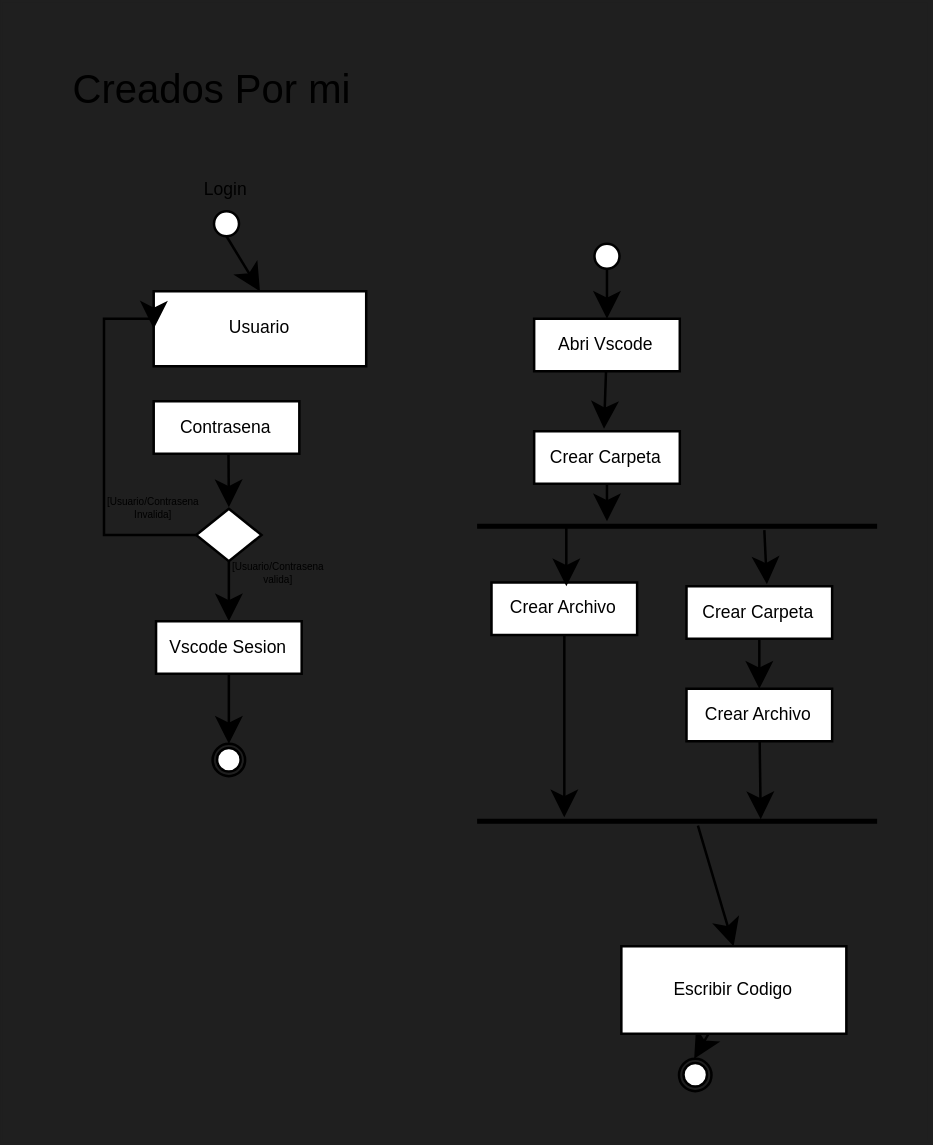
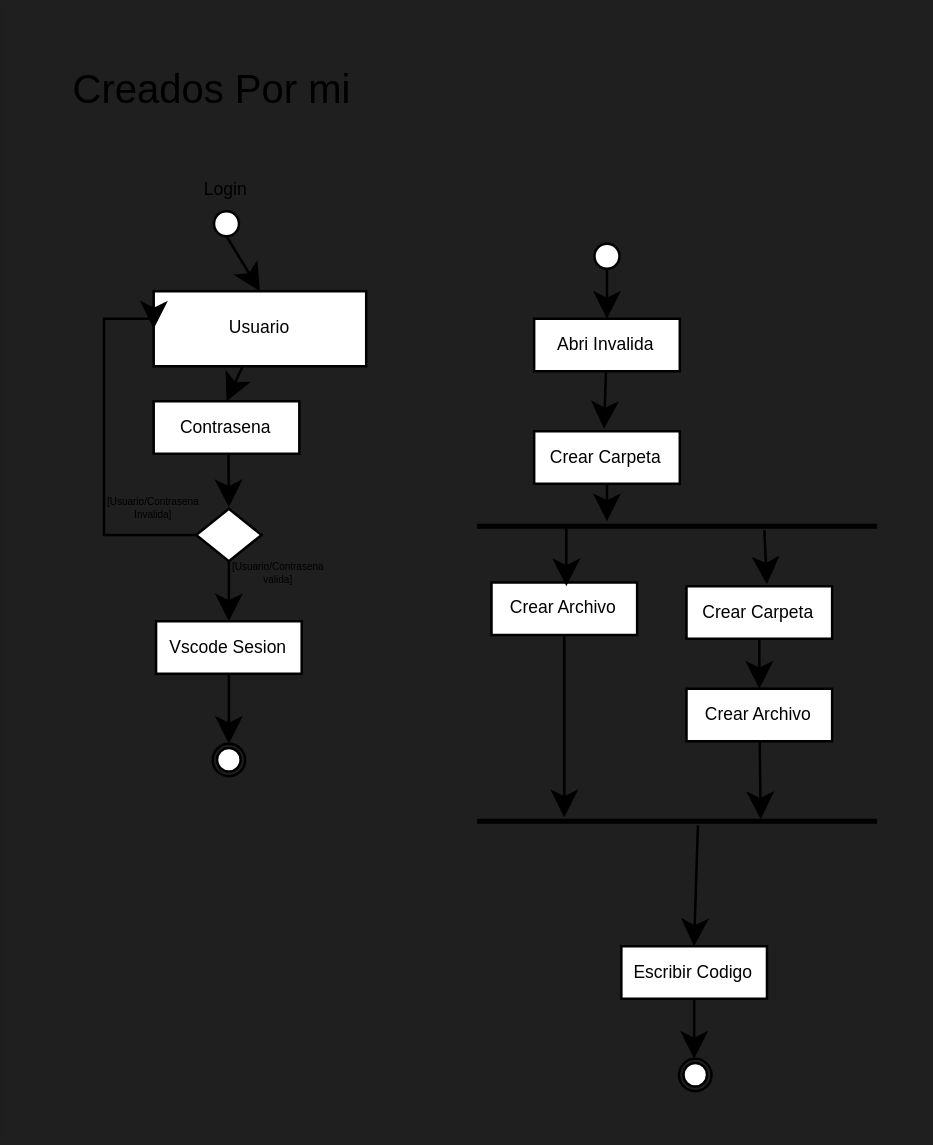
  <mxCell id="0" />
  <mxCell id="1" parent="0" />
  <mxCell id="2" value="Creados Por mi" style="text;strokeColor=none;fillColor=none;html=1;align=center;verticalAlign=middle;whiteSpace=wrap;rounded=0;fontSize=16;" parent="1" vertex="1"><mxGeometry x="20" y="20" width="129" height="30" as="geometry" /></mxCell>
  <mxCell id="3" style="edgeStyle=none;curved=1;rounded=0;orthogonalLoop=1;jettySize=auto;html=1;exitX=0.5;exitY=1;exitDx=0;exitDy=0;entryX=0.5;entryY=0;entryDx=0;entryDy=0;fontSize=12;startSize=8;endSize=8;" parent="1" source="4" target="6" edge="1"><mxGeometry relative="1" as="geometry" /></mxCell>
  <mxCell id="4" value="" style="ellipse;whiteSpace=wrap;html=1;fillColor=default;rounded=0;" parent="1" vertex="1"><mxGeometry x="85" y="84" width="10" height="10" as="geometry" /></mxCell>
+ <mxCell id="5" style="edgeStyle=none;curved=1;rounded=0;orthogonalLoop=1;jettySize=auto;html=1;entryX=0.5;entryY=0;entryDx=0;entryDy=0;fontSize=12;startSize=8;endSize=8;" parent="1" source="6" target="8" edge="1"><mxGeometry relative="1" as="geometry" /></mxCell>
  <mxCell id="6" value="Usuario" style="rounded=0;whiteSpace=wrap;html=1;fontSize=7;align=center;verticalAlign=middle;" parent="1" vertex="1"><mxGeometry x="60.88" y="116" width="85" height="30" as="geometry" /></mxCell>
  <mxCell id="7" value="Login" style="text;strokeColor=none;fillColor=none;html=1;align=center;verticalAlign=middle;whiteSpace=wrap;rounded=0;fontSize=7;" parent="1" vertex="1"><mxGeometry x="77" y="68" width="26" height="16" as="geometry" /></mxCell>
  <mxCell id="8" value="Contrasena" style="rounded=0;whiteSpace=wrap;html=1;fontSize=7;align=center;verticalAlign=middle;" parent="1" vertex="1"><mxGeometry x="60.88" y="160" width="58.25" height="21" as="geometry" /></mxCell>
  <mxCell id="9" style="edgeStyle=orthogonalEdgeStyle;rounded=0;orthogonalLoop=1;jettySize=auto;html=1;entryX=0;entryY=0.5;entryDx=0;entryDy=0;fontSize=12;startSize=8;endSize=8;" parent="1" source="11" target="6" edge="1"><mxGeometry relative="1" as="geometry"><Array as="points"><mxPoint x="41" y="214" /><mxPoint x="41" y="127" /></Array></mxGeometry></mxCell>
  <mxCell id="10" style="edgeStyle=none;curved=1;rounded=0;orthogonalLoop=1;jettySize=auto;html=1;entryX=0.5;entryY=0;entryDx=0;entryDy=0;fontSize=12;startSize=8;endSize=8;" parent="1" source="11" target="15" edge="1"><mxGeometry relative="1" as="geometry" /></mxCell>
  <mxCell id="11" value="" style="rhombus;whiteSpace=wrap;html=1;rounded=0;" parent="1" vertex="1"><mxGeometry x="77.88" y="203" width="26.12" height="21" as="geometry" /></mxCell>
  <mxCell id="12" style="edgeStyle=none;curved=1;rounded=0;orthogonalLoop=1;jettySize=auto;html=1;fontSize=12;startSize=8;endSize=8;entryX=0.5;entryY=-0.028;entryDx=0;entryDy=0;entryPerimeter=0;" parent="1" target="11" edge="1"><mxGeometry relative="1" as="geometry"><mxPoint x="90.801" y="181" as="sourcePoint" /><mxPoint x="92" y="201" as="targetPoint" /></mxGeometry></mxCell>
  <mxCell id="13" value="[Usuario/Contrasena Invalida]" style="text;strokeColor=none;fillColor=none;html=1;align=center;verticalAlign=middle;whiteSpace=wrap;rounded=0;fontSize=4;" parent="1" vertex="1"><mxGeometry x="54" y="198" width="14" height="10" as="geometry" /></mxCell>
  <mxCell id="14" style="edgeStyle=none;curved=1;rounded=0;orthogonalLoop=1;jettySize=auto;html=1;entryX=0.5;entryY=0;entryDx=0;entryDy=0;fontSize=12;startSize=8;endSize=8;" parent="1" source="15" edge="1"><mxGeometry relative="1" as="geometry"><mxPoint x="90.94" y="297" as="targetPoint" /></mxGeometry></mxCell>
  <mxCell id="15" value="Vscode Sesion" style="rounded=0;whiteSpace=wrap;html=1;fontSize=7;align=center;verticalAlign=middle;" parent="1" vertex="1"><mxGeometry x="61.82" y="248" width="58.25" height="21" as="geometry" /></mxCell>
- <mxCell id="16" value="Abri Vscode" style="rounded=0;whiteSpace=wrap;html=1;fontSize=7;align=center;verticalAlign=middle;" parent="1" vertex="1"><mxGeometry x="213.06" y="127" width="58.25" height="21" as="geometry" /></mxCell>
+ <mxCell id="16" value="Abri Invalida" style="rounded=0;whiteSpace=wrap;html=1;fontSize=7;align=center;verticalAlign=middle;" parent="1" vertex="1"><mxGeometry x="213.06" y="127" width="58.25" height="21" as="geometry" /></mxCell>
  <mxCell id="17" style="edgeStyle=none;curved=1;rounded=0;orthogonalLoop=1;jettySize=auto;html=1;entryX=0.5;entryY=0;entryDx=0;entryDy=0;fontSize=12;startSize=8;endSize=8;" parent="1" source="18" target="16" edge="1"><mxGeometry relative="1" as="geometry" /></mxCell>
  <mxCell id="18" value="" style="ellipse;whiteSpace=wrap;html=1;fillColor=default;rounded=0;" parent="1" vertex="1"><mxGeometry x="237.19" y="97" width="10" height="10" as="geometry" /></mxCell>
  <mxCell id="19" style="edgeStyle=none;curved=1;rounded=0;orthogonalLoop=1;jettySize=auto;html=1;fontSize=12;startSize=8;endSize=8;" parent="1" source="16" edge="1"><mxGeometry relative="1" as="geometry"><mxPoint x="241" y="171" as="targetPoint" /></mxGeometry></mxCell>
  <mxCell id="20" value="[Usuario/Contrasena valida]" style="text;strokeColor=none;fillColor=none;html=1;align=center;verticalAlign=middle;whiteSpace=wrap;rounded=0;fontSize=4;" parent="1" vertex="1"><mxGeometry x="104" y="224" width="14" height="10" as="geometry" /></mxCell>
  <mxCell id="21" style="edgeStyle=none;curved=1;rounded=0;orthogonalLoop=1;jettySize=auto;html=1;entryX=0.5;entryY=0;entryDx=0;entryDy=0;fontSize=12;startSize=8;endSize=8;" parent="1" source="22" target="23" edge="1"><mxGeometry relative="1" as="geometry" /></mxCell>
  <mxCell id="22" value="Crear Carpeta" style="rounded=0;whiteSpace=wrap;html=1;fontSize=7;align=center;verticalAlign=middle;" parent="1" vertex="1"><mxGeometry x="274" y="234" width="58.25" height="21" as="geometry" /></mxCell>
  <mxCell id="23" value="Crear Archivo" style="rounded=0;whiteSpace=wrap;html=1;fontSize=7;align=center;verticalAlign=middle;" parent="1" vertex="1"><mxGeometry x="274" y="275" width="58.25" height="21" as="geometry" /></mxCell>
  <mxCell id="24" value="Crear Archivo" style="rounded=0;whiteSpace=wrap;html=1;fontSize=7;align=center;verticalAlign=middle;" parent="1" vertex="1"><mxGeometry x="196" y="232.5" width="58.25" height="21" as="geometry" /></mxCell>
  <mxCell id="25" style="edgeStyle=none;curved=1;rounded=0;orthogonalLoop=1;jettySize=auto;html=1;entryX=0.5;entryY=0;entryDx=0;entryDy=0;fontSize=12;startSize=8;endSize=8;" parent="1" source="26" edge="1"><mxGeometry relative="1" as="geometry"><mxPoint x="242.19" y="208" as="targetPoint" /></mxGeometry></mxCell>
  <mxCell id="26" value="Crear Carpeta" style="rounded=0;whiteSpace=wrap;html=1;fontSize=7;align=center;verticalAlign=middle;gradientColor=none;glass=0;shadow=0;fillColor=default;" parent="1" vertex="1"><mxGeometry x="213.07" y="172" width="58.25" height="21" as="geometry" /></mxCell>
  <mxCell id="27" style="edgeStyle=none;curved=1;rounded=0;orthogonalLoop=1;jettySize=auto;html=1;fontSize=12;startSize=8;endSize=8;entryX=0.499;entryY=0;entryDx=0;entryDy=0;entryPerimeter=0;exitX=0.552;exitY=0.673;exitDx=0;exitDy=0;exitPerimeter=0;" parent="1" source="39" target="29" edge="1"><mxGeometry relative="1" as="geometry"><mxPoint x="277" y="376" as="targetPoint" /><mxPoint x="277.042" y="356.986" as="sourcePoint" /></mxGeometry></mxCell>
  <mxCell id="28" style="edgeStyle=none;curved=1;rounded=0;orthogonalLoop=1;jettySize=auto;html=1;entryX=0.5;entryY=0;entryDx=0;entryDy=0;fontSize=12;startSize=8;endSize=8;" parent="1" source="29" edge="1"><mxGeometry relative="1" as="geometry"><mxPoint x="277.07" y="423" as="targetPoint" /></mxGeometry></mxCell>
- <mxCell id="29" value="Escribir Codigo" style="rounded=0;whiteSpace=wrap;html=1;fontSize=7;align=center;verticalAlign=middle;" parent="1" vertex="1"><mxGeometry x="247.94" y="378" width="90" height="35" as="geometry" /></mxCell>
+ <mxCell id="29" value="Escribir Codigo" style="rounded=0;whiteSpace=wrap;html=1;fontSize=7;align=center;verticalAlign=middle;" parent="1" vertex="1"><mxGeometry x="247.94" y="378" width="58.25" height="21" as="geometry" /></mxCell>
  <mxCell id="30" value="" style="group;rounded=0;" parent="1" vertex="1" connectable="0"><mxGeometry x="84.44" y="297" width="13" height="13" as="geometry" /></mxCell>
  <mxCell id="31" value="" style="ellipse;whiteSpace=wrap;html=1;fillColor=default;rounded=0;" parent="30" vertex="1"><mxGeometry x="1.793" y="1.655" width="9.414" height="9.455" as="geometry" /></mxCell>
  <mxCell id="32" value="" style="ellipse;whiteSpace=wrap;html=1;fillColor=none;rounded=0;" parent="30" vertex="1"><mxGeometry width="13" height="13" as="geometry" /></mxCell>
  <mxCell id="33" value="" style="group;rounded=0;" parent="1" vertex="1" connectable="0"><mxGeometry x="271" y="423" width="13" height="13" as="geometry" /></mxCell>
  <mxCell id="34" value="" style="ellipse;whiteSpace=wrap;html=1;fillColor=default;rounded=0;" parent="33" vertex="1"><mxGeometry x="1.793" y="1.655" width="9.414" height="9.455" as="geometry" /></mxCell>
  <mxCell id="35" value="" style="ellipse;whiteSpace=wrap;html=1;fillColor=none;rounded=0;" parent="33" vertex="1"><mxGeometry width="13" height="13" as="geometry" /></mxCell>
  <mxCell id="36" value="" style="line;strokeWidth=2;html=1;rounded=0;" parent="1" vertex="1"><mxGeometry x="190.25" y="205" width="160" height="10" as="geometry" /></mxCell>
  <mxCell id="37" style="edgeStyle=none;curved=1;rounded=0;orthogonalLoop=1;jettySize=auto;html=1;entryX=0.514;entryY=0.071;entryDx=0;entryDy=0;fontSize=12;startSize=8;endSize=8;exitX=0.223;exitY=0.509;exitDx=0;exitDy=0;exitPerimeter=0;entryPerimeter=0;" parent="1" source="36" target="24" edge="1"><mxGeometry relative="1" as="geometry"><mxPoint x="224.94" y="212.5" as="sourcePoint" /><mxPoint x="224.94" y="232.5" as="targetPoint" /></mxGeometry></mxCell>
  <mxCell id="38" style="edgeStyle=none;curved=1;rounded=0;orthogonalLoop=1;jettySize=auto;html=1;entryX=0.552;entryY=-0.039;entryDx=0;entryDy=0;fontSize=12;startSize=8;endSize=8;exitX=0.718;exitY=0.655;exitDx=0;exitDy=0;exitPerimeter=0;entryPerimeter=0;" parent="1" source="36" target="22" edge="1"><mxGeometry relative="1" as="geometry"><mxPoint x="306.19" y="212.5" as="sourcePoint" /><mxPoint x="306.19" y="232.5" as="targetPoint" /></mxGeometry></mxCell>
  <mxCell id="39" value="" style="line;strokeWidth=2;html=1;rounded=0;" parent="1" vertex="1"><mxGeometry x="190.25" y="323" width="160" height="10" as="geometry" /></mxCell>
  <mxCell id="40" style="edgeStyle=none;curved=1;rounded=0;orthogonalLoop=1;jettySize=auto;html=1;entryX=0.709;entryY=0.418;entryDx=0;entryDy=0;entryPerimeter=0;fontSize=12;startSize=8;endSize=8;" parent="1" source="23" target="39" edge="1"><mxGeometry relative="1" as="geometry" /></mxCell>
  <mxCell id="41" style="edgeStyle=none;curved=1;rounded=0;orthogonalLoop=1;jettySize=auto;html=1;entryX=0.218;entryY=0.345;entryDx=0;entryDy=0;entryPerimeter=0;fontSize=12;startSize=8;endSize=8;" parent="1" source="24" target="39" edge="1"><mxGeometry relative="1" as="geometry" /></mxCell>
